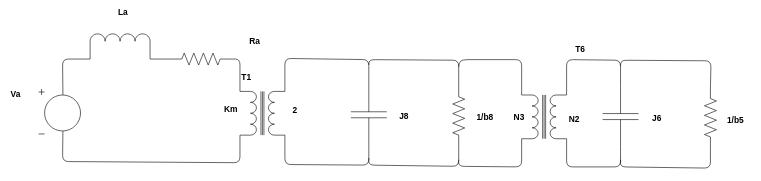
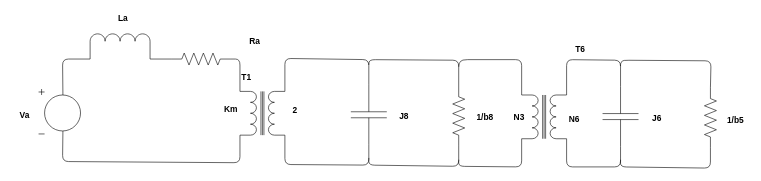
  <mxCell id="0" />
  <mxCell id="1" parent="0" />
  <mxCell id="2" value="" style="pointerEvents=1;verticalLabelPosition=bottom;shadow=0;dashed=0;align=center;html=1;verticalAlign=top;shape=mxgraph.electrical.signal_sources.dc_source_1;" vertex="1" parent="1"><mxGeometry x="63" y="148" width="70" height="75" as="geometry" /></mxCell>
  <mxCell id="3" value="" style="pointerEvents=1;verticalLabelPosition=bottom;shadow=0;dashed=0;align=center;html=1;verticalAlign=top;shape=mxgraph.electrical.inductors.inductor;" vertex="1" parent="1"><mxGeometry x="149" y="56" width="100" height="42" as="geometry" /></mxCell>
  <mxCell id="4" value="" style="pointerEvents=1;verticalLabelPosition=bottom;shadow=0;dashed=0;align=center;html=1;verticalAlign=top;shape=mxgraph.electrical.resistors.resistor_2;" vertex="1" parent="1"><mxGeometry x="284" y="88" width="100" height="20" as="geometry" /></mxCell>
  <mxCell id="5" value="" style="pointerEvents=1;verticalLabelPosition=bottom;shadow=0;dashed=0;align=center;html=1;verticalAlign=top;shape=mxgraph.electrical.inductors.transformer_1;rotation=90;" vertex="1" parent="1"><mxGeometry x="400" y="151" width="73" height="75" as="geometry" /></mxCell>
  <mxCell id="6" value="" style="endArrow=none;html=1;exitX=0.58;exitY=0.135;exitDx=0;exitDy=0;exitPerimeter=0;entryX=0;entryY=1;entryDx=0;entryDy=0;entryPerimeter=0;" edge="1" parent="1" source="2" target="3"><mxGeometry width="50" height="50" relative="1" as="geometry"><mxPoint x="93" y="76" as="sourcePoint" /><mxPoint x="143" y="26" as="targetPoint" /><Array as="points"><mxPoint x="103" y="98" /></Array></mxGeometry></mxCell>
  <mxCell id="7" value="" style="endArrow=none;html=1;entryX=0;entryY=0.5;entryDx=0;entryDy=0;entryPerimeter=0;exitX=1;exitY=1;exitDx=0;exitDy=0;exitPerimeter=0;" edge="1" parent="1" source="3" target="4"><mxGeometry width="50" height="50" relative="1" as="geometry"><mxPoint x="277" y="173" as="sourcePoint" /><mxPoint x="327" y="123" as="targetPoint" /></mxGeometry></mxCell>
  <mxCell id="8" value="" style="endArrow=none;html=1;exitX=0;exitY=1;exitDx=0;exitDy=0;exitPerimeter=0;entryX=1;entryY=0.5;entryDx=0;entryDy=0;entryPerimeter=0;" edge="1" parent="1" source="5" target="4"><mxGeometry width="50" height="50" relative="1" as="geometry"><mxPoint x="458" y="129" as="sourcePoint" /><mxPoint x="508" y="79" as="targetPoint" /><Array as="points"><mxPoint x="399" y="98" /></Array></mxGeometry></mxCell>
  <mxCell id="9" value="" style="endArrow=none;html=1;entryX=0.58;entryY=0.935;entryDx=0;entryDy=0;entryPerimeter=0;exitX=1;exitY=1;exitDx=0;exitDy=0;exitPerimeter=0;" edge="1" parent="1" source="5" target="2"><mxGeometry width="50" height="50" relative="1" as="geometry"><mxPoint x="130" y="293" as="sourcePoint" /><mxPoint x="180" y="243" as="targetPoint" /><Array as="points"><mxPoint x="399" y="271" /><mxPoint x="103" y="269" /></Array></mxGeometry></mxCell>
  <mxCell id="10" value="" style="pointerEvents=1;verticalLabelPosition=bottom;shadow=0;dashed=0;align=center;html=1;verticalAlign=top;shape=mxgraph.electrical.capacitors.capacitor_1;rotation=90;" vertex="1" parent="1"><mxGeometry x="564" y="161" width="100" height="60" as="geometry" /></mxCell>
  <mxCell id="11" value="" style="endArrow=none;html=1;exitX=0;exitY=0;exitDx=0;exitDy=0;exitPerimeter=0;entryX=0;entryY=0.5;entryDx=0;entryDy=0;entryPerimeter=0;" edge="1" parent="1" source="5" target="10"><mxGeometry width="50" height="50" relative="1" as="geometry"><mxPoint x="552" y="111" as="sourcePoint" /><mxPoint x="602" y="61" as="targetPoint" /><Array as="points"><mxPoint x="474" y="97" /><mxPoint x="614" y="99" /></Array></mxGeometry></mxCell>
  <mxCell id="12" value="" style="endArrow=none;html=1;exitX=1;exitY=0;exitDx=0;exitDy=0;exitPerimeter=0;entryX=1;entryY=0.5;entryDx=0;entryDy=0;entryPerimeter=0;" edge="1" parent="1" source="5" target="10"><mxGeometry width="50" height="50" relative="1" as="geometry"><mxPoint x="548" y="334" as="sourcePoint" /><mxPoint x="598" y="284" as="targetPoint" /><Array as="points"><mxPoint x="474" y="274" /><mxPoint x="614" y="275" /></Array></mxGeometry></mxCell>
  <mxCell id="13" value="" style="pointerEvents=1;verticalLabelPosition=bottom;shadow=0;dashed=0;align=center;html=1;verticalAlign=top;shape=mxgraph.electrical.resistors.resistor_2;rotation=90;" vertex="1" parent="1"><mxGeometry x="714" y="183" width="100" height="20" as="geometry" /></mxCell>
  <mxCell id="14" value="" style="endArrow=none;html=1;entryX=1;entryY=0.5;entryDx=0;entryDy=0;entryPerimeter=0;" edge="1" parent="1" target="13"><mxGeometry width="50" height="50" relative="1" as="geometry"><mxPoint x="614" y="263" as="sourcePoint" /><mxPoint x="712" y="235" as="targetPoint" /><Array as="points"><mxPoint x="614" y="275" /><mxPoint x="764" y="277" /></Array></mxGeometry></mxCell>
  <mxCell id="15" value="" style="endArrow=none;html=1;entryX=0;entryY=0.5;entryDx=0;entryDy=0;entryPerimeter=0;" edge="1" parent="1" target="13"><mxGeometry width="50" height="50" relative="1" as="geometry"><mxPoint x="614" y="108" as="sourcePoint" /><mxPoint x="708" y="68" as="targetPoint" /><Array as="points"><mxPoint x="615" y="99" /><mxPoint x="764" y="100" /></Array></mxGeometry></mxCell>
  <mxCell id="16" value="" style="pointerEvents=1;verticalLabelPosition=bottom;shadow=0;dashed=0;align=center;html=1;verticalAlign=top;shape=mxgraph.electrical.inductors.transformer_1;rotation=90;" vertex="1" parent="1"><mxGeometry x="870" y="157" width="73" height="75" as="geometry" /></mxCell>
  <mxCell id="17" value="" style="endArrow=none;html=1;entryX=1;entryY=1;entryDx=0;entryDy=0;entryPerimeter=0;" edge="1" parent="1" target="16"><mxGeometry width="50" height="50" relative="1" as="geometry"><mxPoint x="764" y="266" as="sourcePoint" /><mxPoint x="871" y="292" as="targetPoint" /><Array as="points"><mxPoint x="764" y="277" /><mxPoint x="869" y="278" /></Array></mxGeometry></mxCell>
  <mxCell id="18" value="" style="endArrow=none;html=1;exitX=0;exitY=1;exitDx=0;exitDy=0;exitPerimeter=0;" edge="1" parent="1" source="16"><mxGeometry width="50" height="50" relative="1" as="geometry"><mxPoint x="804" y="147" as="sourcePoint" /><mxPoint x="764" y="110" as="targetPoint" /><Array as="points"><mxPoint x="869" y="99" /><mxPoint x="769" y="99" /><mxPoint x="765" y="105" /><mxPoint x="764" y="111" /></Array></mxGeometry></mxCell>
  <mxCell id="19" value="" style="pointerEvents=1;verticalLabelPosition=bottom;shadow=0;dashed=0;align=center;html=1;verticalAlign=top;shape=mxgraph.electrical.capacitors.capacitor_1;rotation=90;" vertex="1" parent="1"><mxGeometry x="984" y="164" width="100" height="60" as="geometry" /></mxCell>
  <mxCell id="20" value="" style="pointerEvents=1;verticalLabelPosition=bottom;shadow=0;dashed=0;align=center;html=1;verticalAlign=top;shape=mxgraph.electrical.resistors.resistor_2;rotation=90;" vertex="1" parent="1"><mxGeometry x="1134" y="186" width="100" height="20" as="geometry" /></mxCell>
  <mxCell id="21" value="" style="endArrow=none;html=1;entryX=1;entryY=0.5;entryDx=0;entryDy=0;entryPerimeter=0;" edge="1" parent="1" target="20"><mxGeometry width="50" height="50" relative="1" as="geometry"><mxPoint x="1034" y="266" as="sourcePoint" /><mxPoint x="1132" y="238" as="targetPoint" /><Array as="points"><mxPoint x="1034" y="278" /><mxPoint x="1184" y="280" /></Array></mxGeometry></mxCell>
  <mxCell id="22" value="" style="endArrow=none;html=1;entryX=0;entryY=0.5;entryDx=0;entryDy=0;entryPerimeter=0;" edge="1" parent="1" target="20"><mxGeometry width="50" height="50" relative="1" as="geometry"><mxPoint x="1034" y="110" as="sourcePoint" /><mxPoint x="1128" y="71" as="targetPoint" /><Array as="points"><mxPoint x="1034" y="105" /><mxPoint x="1038" y="100" /><mxPoint x="1185" y="101" /></Array></mxGeometry></mxCell>
  <mxCell id="23" value="" style="endArrow=none;html=1;entryX=1;entryY=0;entryDx=0;entryDy=0;entryPerimeter=0;exitX=1;exitY=0.5;exitDx=0;exitDy=0;exitPerimeter=0;" edge="1" parent="1" source="19" target="16"><mxGeometry width="50" height="50" relative="1" as="geometry"><mxPoint x="942" y="296" as="sourcePoint" /><mxPoint x="992" y="246" as="targetPoint" /><Array as="points"><mxPoint x="1034" y="278" /><mxPoint x="944" y="278" /></Array></mxGeometry></mxCell>
  <mxCell id="24" value="" style="endArrow=none;html=1;exitX=0;exitY=0;exitDx=0;exitDy=0;exitPerimeter=0;entryX=0;entryY=0.5;entryDx=0;entryDy=0;entryPerimeter=0;" edge="1" parent="1" source="16" target="19"><mxGeometry width="50" height="50" relative="1" as="geometry"><mxPoint x="953" y="190" as="sourcePoint" /><mxPoint x="1003" y="140" as="targetPoint" /><Array as="points"><mxPoint x="944" y="99" /><mxPoint x="1034" y="100" /></Array></mxGeometry></mxCell>
- <mxCell id="25" value="&lt;b&gt;&lt;font style=&quot;font-size: 14px&quot;&gt;La&lt;/font&gt;&lt;/b&gt;" style="text;html=1;strokeColor=none;fillColor=none;align=center;verticalAlign=middle;whiteSpace=wrap;rounded=0;" vertex="1" parent="1"><mxGeometry x="184" y="10" width="40" height="20" as="geometry" /></mxCell>
+ <mxCell id="25" value="&lt;b&gt;&lt;font style=&quot;font-size: 14px&quot;&gt;La&lt;/font&gt;&lt;/b&gt;" style="text;html=1;strokeColor=none;fillColor=none;align=center;verticalAlign=middle;whiteSpace=wrap;rounded=0;" vertex="1" parent="1"><mxGeometry x="184" y="20" width="40" height="20" as="geometry" /></mxCell>
  <mxCell id="26" value="&lt;b&gt;&lt;font style=&quot;font-size: 14px&quot;&gt;Ra&lt;/font&gt;&lt;/b&gt;" style="text;html=1;strokeColor=none;fillColor=none;align=center;verticalAlign=middle;whiteSpace=wrap;rounded=0;" vertex="1" parent="1"><mxGeometry x="404" y="58" width="40" height="20" as="geometry" /></mxCell>
  <mxCell id="27" value="&lt;b&gt;&lt;font style=&quot;font-size: 14px&quot;&gt;Km&lt;/font&gt;&lt;/b&gt;&lt;span style=&quot;color: rgba(0 , 0 , 0 , 0) ; font-family: monospace ; font-size: 0px ; white-space: nowrap&quot;&gt;%3CmxGraphModel%3E%3Croot%3E%3CmxCell%20id%3D%220%22%2F%3E%3CmxCell%20id%3D%221%22%20parent%3D%220%22%2F%3E%3CmxCell%20id%3D%222%22%20value%3D%22%26lt%3Bb%26gt%3B%26lt%3Bfont%20style%3D%26quot%3Bfont-size%3A%2014px%26quot%3B%26gt%3BRa%26lt%3B%2Ffont%26gt%3B%26lt%3B%2Fb%26gt%3B%22%20style%3D%22text%3Bhtml%3D1%3BstrokeColor%3Dnone%3BfillColor%3Dnone%3Balign%3Dcenter%3BverticalAlign%3Dmiddle%3BwhiteSpace%3Dwrap%3Brounded%3D0%3B%22%20vertex%3D%221%22%20parent%3D%221%22%3E%3CmxGeometry%20x%3D%22336%22%20y%3D%22187%22%20width%3D%2240%22%20height%3D%2220%22%20as%3D%22geometry%22%2F%3E%3C%2FmxCell%3E%3C%2Froot%3E%3C%2FmxGraphModel%3E&lt;/span&gt;" style="text;html=1;strokeColor=none;fillColor=none;align=center;verticalAlign=middle;whiteSpace=wrap;rounded=0;" vertex="1" parent="1"><mxGeometry x="364" y="172" width="40" height="20" as="geometry" /></mxCell>
  <mxCell id="28" value="&lt;span style=&quot;font-size: 14px&quot;&gt;&lt;b&gt;2&lt;/b&gt;&lt;/span&gt;" style="text;html=1;strokeColor=none;fillColor=none;align=center;verticalAlign=middle;whiteSpace=wrap;rounded=0;" vertex="1" parent="1"><mxGeometry x="471" y="173" width="40" height="20" as="geometry" /></mxCell>
  <mxCell id="29" value="&lt;span style=&quot;font-size: 14px&quot;&gt;&lt;b&gt;J8&lt;/b&gt;&lt;/span&gt;" style="text;html=1;strokeColor=none;fillColor=none;align=center;verticalAlign=middle;whiteSpace=wrap;rounded=0;" vertex="1" parent="1"><mxGeometry x="653" y="183" width="40" height="20" as="geometry" /></mxCell>
  <mxCell id="30" value="&lt;span style=&quot;font-size: 14px&quot;&gt;&lt;b&gt;1/b8&lt;/b&gt;&lt;/span&gt;" style="text;html=1;strokeColor=none;fillColor=none;align=center;verticalAlign=middle;whiteSpace=wrap;rounded=0;" vertex="1" parent="1"><mxGeometry x="788" y="186" width="40" height="20" as="geometry" /></mxCell>
  <mxCell id="31" value="&lt;span style=&quot;font-size: 14px&quot;&gt;&lt;b&gt;N3&lt;/b&gt;&lt;/span&gt;" style="text;html=1;strokeColor=none;fillColor=none;align=center;verticalAlign=middle;whiteSpace=wrap;rounded=0;" vertex="1" parent="1"><mxGeometry x="845" y="186" width="40" height="20" as="geometry" /></mxCell>
- <mxCell id="32" value="&lt;span style=&quot;font-size: 14px&quot;&gt;&lt;b&gt;N2&lt;/b&gt;&lt;/span&gt;" style="text;html=1;strokeColor=none;fillColor=none;align=center;verticalAlign=middle;whiteSpace=wrap;rounded=0;" vertex="1" parent="1"><mxGeometry x="937" y="189" width="40" height="20" as="geometry" /></mxCell>
+ <mxCell id="32" value="&lt;span style=&quot;font-size: 14px&quot;&gt;&lt;b&gt;N6&lt;/b&gt;&lt;/span&gt;" style="text;html=1;strokeColor=none;fillColor=none;align=center;verticalAlign=middle;whiteSpace=wrap;rounded=0;" vertex="1" parent="1"><mxGeometry x="937" y="189" width="40" height="20" as="geometry" /></mxCell>
  <mxCell id="33" value="&lt;span style=&quot;font-size: 14px&quot;&gt;&lt;b&gt;J6&lt;/b&gt;&lt;/span&gt;" style="text;html=1;strokeColor=none;fillColor=none;align=center;verticalAlign=middle;whiteSpace=wrap;rounded=0;" vertex="1" parent="1"><mxGeometry x="1075" y="187" width="40" height="20" as="geometry" /></mxCell>
  <mxCell id="34" value="&lt;span style=&quot;font-size: 14px&quot;&gt;&lt;b&gt;1/b5&lt;/b&gt;&lt;/span&gt;" style="text;html=1;strokeColor=none;fillColor=none;align=center;verticalAlign=middle;whiteSpace=wrap;rounded=0;" vertex="1" parent="1"><mxGeometry x="1206" y="191" width="40" height="20" as="geometry" /></mxCell>
- <mxCell id="35" value="&lt;b&gt;&lt;font style=&quot;font-size: 14px&quot;&gt;Va&lt;/font&gt;&lt;/b&gt;" style="text;html=1;strokeColor=none;fillColor=none;align=center;verticalAlign=middle;whiteSpace=wrap;rounded=0;" vertex="1" parent="1"><mxGeometry x="5" y="147" width="40" height="20" as="geometry" /></mxCell>
+ <mxCell id="35" value="&lt;b&gt;&lt;font style=&quot;font-size: 14px&quot;&gt;Va&lt;/font&gt;&lt;/b&gt;" style="text;html=1;strokeColor=none;fillColor=none;align=center;verticalAlign=middle;whiteSpace=wrap;rounded=0;" vertex="1" parent="1"><mxGeometry x="20" y="182" width="40" height="20" as="geometry" /></mxCell>
  <mxCell id="36" value="&lt;span style=&quot;font-size: 14px&quot;&gt;&lt;b&gt;T1&lt;/b&gt;&lt;/span&gt;" style="text;html=1;strokeColor=none;fillColor=none;align=center;verticalAlign=middle;whiteSpace=wrap;rounded=0;" vertex="1" parent="1"><mxGeometry x="390" y="118" width="40" height="20" as="geometry" /></mxCell>
  <mxCell id="37" value="&lt;span style=&quot;font-size: 14px&quot;&gt;&lt;b&gt;T6&lt;/b&gt;&lt;/span&gt;" style="text;html=1;strokeColor=none;fillColor=none;align=center;verticalAlign=middle;whiteSpace=wrap;rounded=0;" vertex="1" parent="1"><mxGeometry x="947" y="71" width="40" height="20" as="geometry" /></mxCell>
